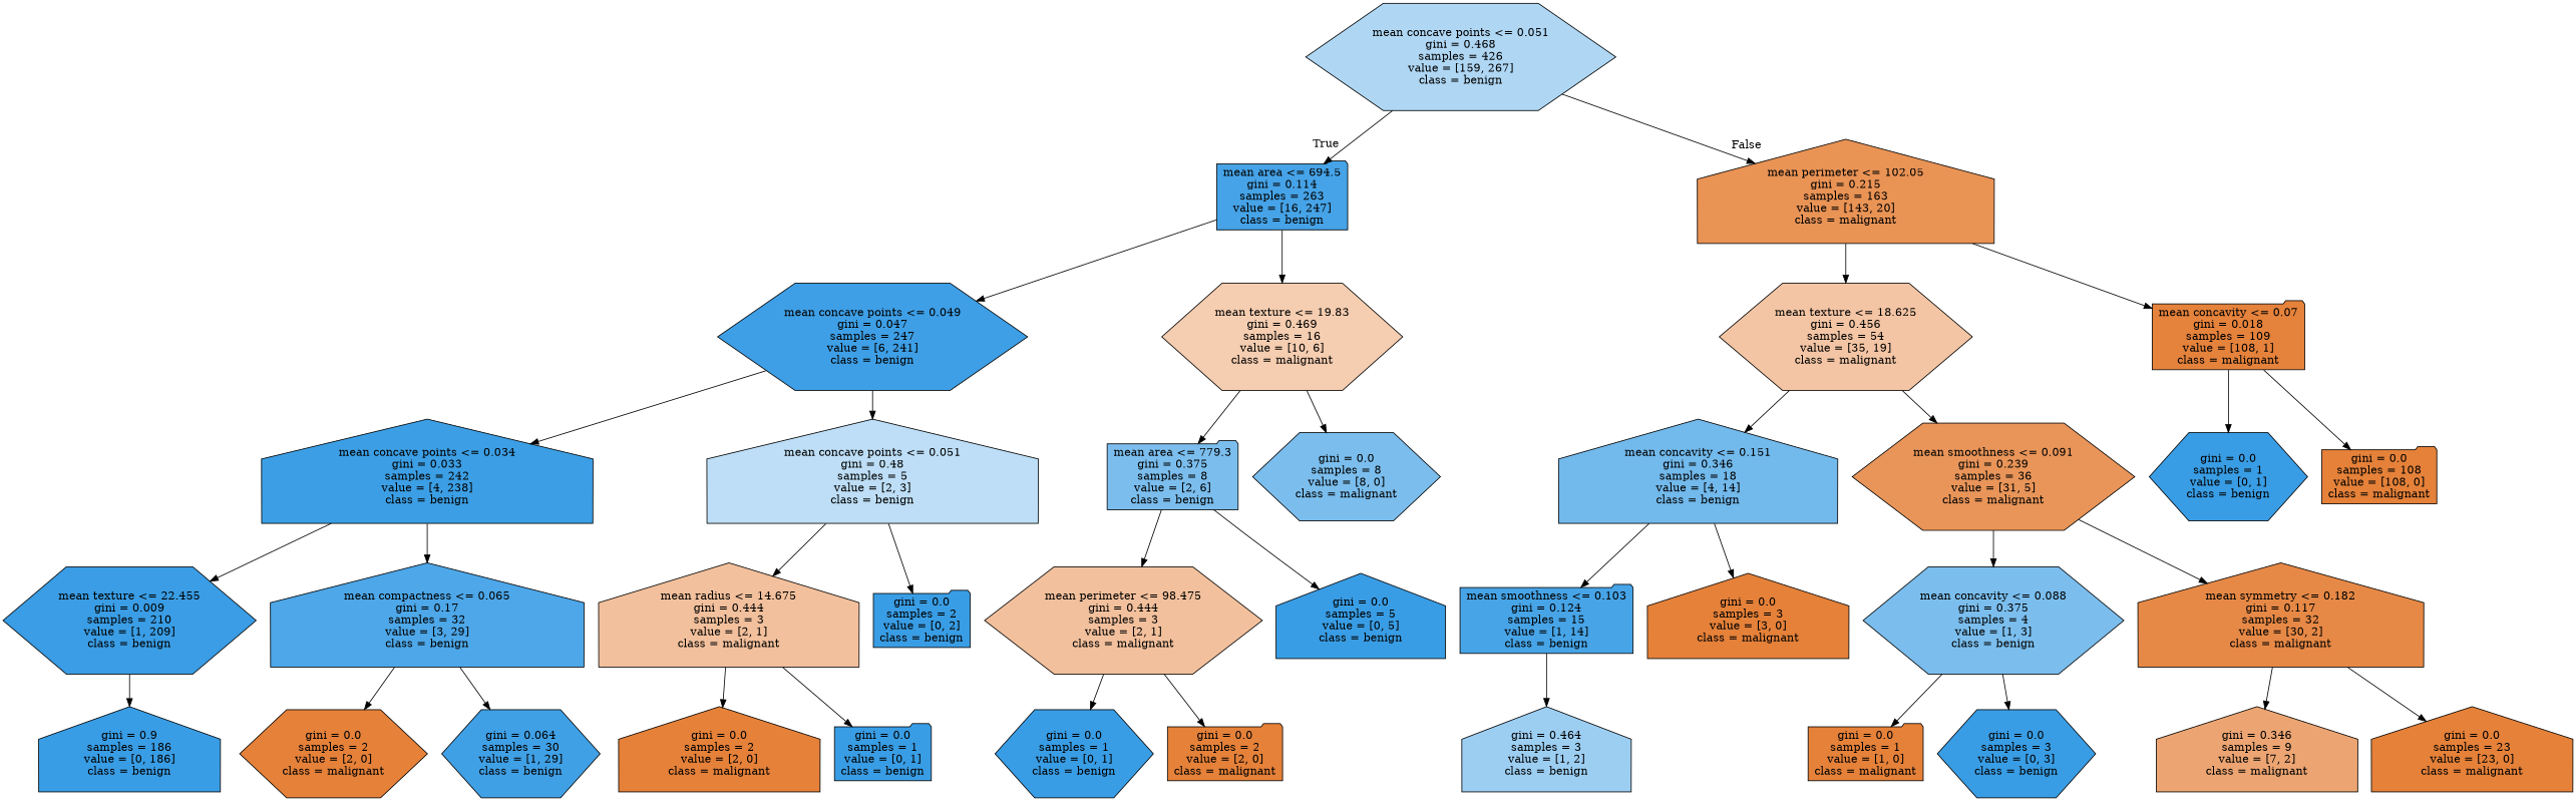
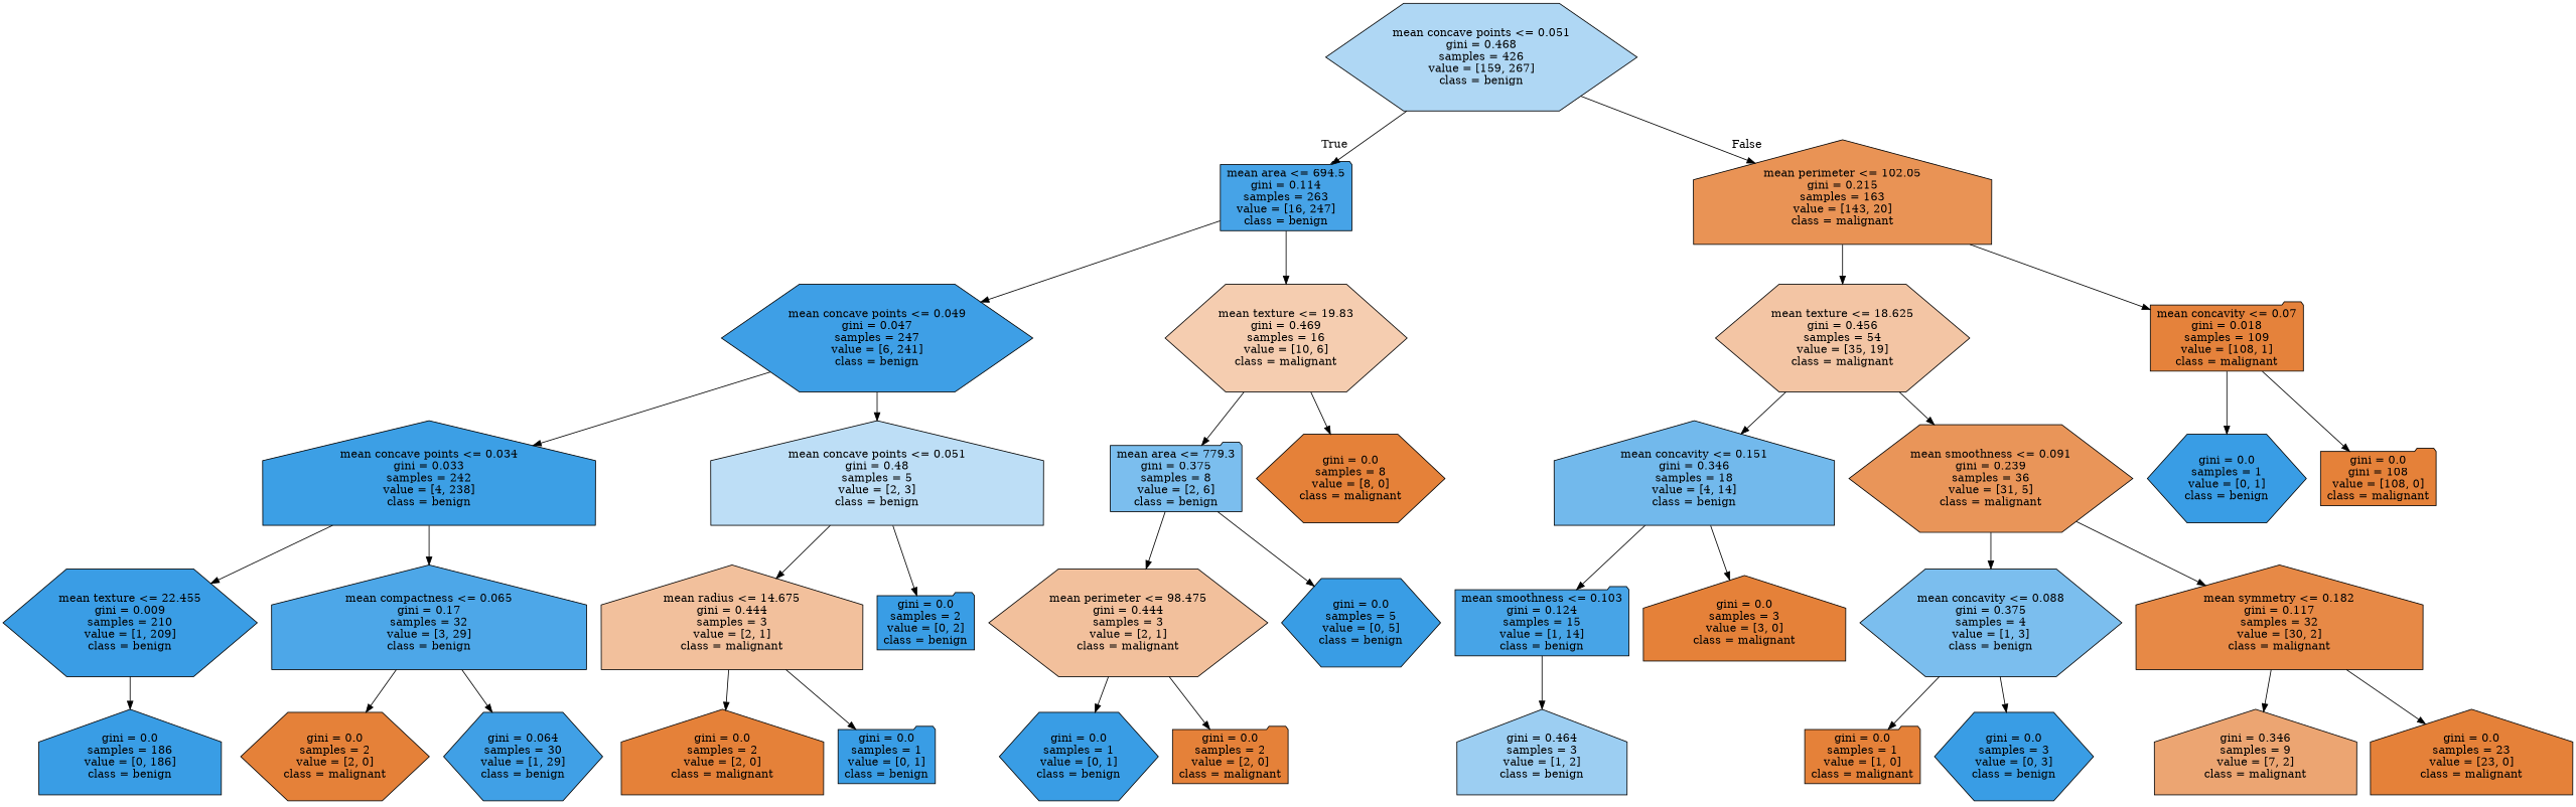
  digraph {
    node [color=black fillcolor="#e58139" shape=hexagon style=filled]
    n1 [fillcolor="#afd7f4" label="mean concave points <= 0.051\ngini = 0.468\nsamples = 426\nvalue = [159, 267]\nclass = benign"]
    n2 [fillcolor="#46a3e7" label="mean area <= 694.5\ngini = 0.114\nsamples = 263\nvalue = [16, 247]\nclass = benign" shape=folder]
    n3 [fillcolor="#e99355" label="mean perimeter <= 102.05\ngini = 0.215\nsamples = 163\nvalue = [143, 20]\nclass = malignant" shape=house]
    n4 [fillcolor="#3e9fe6" label="mean concave points <= 0.049\ngini = 0.047\nsamples = 247\nvalue = [6, 241]\nclass = benign"]
    n5 [fillcolor="#f5cdb0" label="mean texture <= 19.83\ngini = 0.469\nsamples = 16\nvalue = [10, 6]\nclass = malignant"]
    n6 [fillcolor="#f3c5a4" label="mean texture <= 18.625\ngini = 0.456\nsamples = 54\nvalue = [35, 19]\nclass = malignant"]
    n7 [fillcolor="#e5823b" label="mean concavity <= 0.07\ngini = 0.018\nsamples = 109\nvalue = [108, 1]\nclass = malignant" shape=folder]
    n8 [fillcolor="#3c9fe5" label="mean concave points <= 0.034\ngini = 0.033\nsamples = 242\nvalue = [4, 238]\nclass = benign" shape=house]
    n9 [fillcolor="#bddef6" label="mean concave points <= 0.051\ngini = 0.48\nsamples = 5\nvalue = [2, 3]\nclass = benign" shape=house]
    n10 [fillcolor="#7bbeee" label="mean area <= 779.3\ngini = 0.375\nsamples = 8\nvalue = [2, 6]\nclass = benign" shape=folder]
-   n11 [fillcolor="#7bbeee" label="gini = 0.0\nsamples = 8\nvalue = [8, 0]\nclass = malignant"]
+   n11 [label="gini = 0.0\nsamples = 8\nvalue = [8, 0]\nclass = malignant"]
    n12 [fillcolor="#3a9de5" label="mean texture <= 22.455\ngini = 0.009\nsamples = 210\nvalue = [1, 209]\nclass = benign"]
    n13 [fillcolor="#4da7e8" label="mean compactness <= 0.065\ngini = 0.17\nsamples = 32\nvalue = [3, 29]\nclass = benign" shape=house]
    n14 [fillcolor="#f2c09c" label="mean radius <= 14.675\ngini = 0.444\nsamples = 3\nvalue = [2, 1]\nclass = malignant" shape=house]
    n15 [fillcolor="#399de5" label="gini = 0.0\nsamples = 2\nvalue = [0, 2]\nclass = benign" shape=folder]
-   n16 [fillcolor="#399de5" label="gini = 0.9\nsamples = 186\nvalue = [0, 186]\nclass = benign" shape=house]
+   n16 [fillcolor="#399de5" label="gini = 0.0\nsamples = 186\nvalue = [0, 186]\nclass = benign" shape=house]
    n17 [label="gini = 0.0\nsamples = 2\nvalue = [2, 0]\nclass = malignant"]
    n18 [fillcolor="#40a0e6" label="gini = 0.064\nsamples = 30\nvalue = [1, 29]\nclass = benign"]
    n19 [label="gini = 0.0\nsamples = 2\nvalue = [2, 0]\nclass = malignant" shape=house]
    n20 [fillcolor="#399de5" label="gini = 0.0\nsamples = 1\nvalue = [0, 1]\nclass = benign" shape=folder]
    n21 [fillcolor="#f2c09c" label="mean perimeter <= 98.475\ngini = 0.444\nsamples = 3\nvalue = [2, 1]\nclass = malignant"]
-   n22 [fillcolor="#399de5" label="gini = 0.0\nsamples = 5\nvalue = [0, 5]\nclass = benign" shape=house]
+   n22 [fillcolor="#399de5" label="gini = 0.0\nsamples = 5\nvalue = [0, 5]\nclass = benign"]
    n23 [fillcolor="#399de5" label="gini = 0.0\nsamples = 1\nvalue = [0, 1]\nclass = benign"]
    n24 [label="gini = 0.0\nsamples = 2\nvalue = [2, 0]\nclass = malignant" shape=folder]
    n25 [fillcolor="#72b9ec" label="mean concavity <= 0.151\ngini = 0.346\nsamples = 18\nvalue = [4, 14]\nclass = benign" shape=house]
    n26 [fillcolor="#e99559" label="mean smoothness <= 0.091\ngini = 0.239\nsamples = 36\nvalue = [31, 5]\nclass = malignant"]
    n27 [fillcolor="#399de5" label="gini = 0.0\nsamples = 1\nvalue = [0, 1]\nclass = benign"]
-   n28 [label="gini = 0.0\nsamples = 108\nvalue = [108, 0]\nclass = malignant" shape=folder]
+   n28 [label="gini = 0.0\ngini = 108\nvalue = [108, 0]\nclass = malignant" shape=folder]
    n29 [fillcolor="#47a4e7" label="mean smoothness <= 0.103\ngini = 0.124\nsamples = 15\nvalue = [1, 14]\nclass = benign" shape=folder]
    n30 [label="gini = 0.0\nsamples = 3\nvalue = [3, 0]\nclass = malignant" shape=house]
    n31 [fillcolor="#7bbeee" label="mean concavity <= 0.088\ngini = 0.375\nsamples = 4\nvalue = [1, 3]\nclass = benign"]
    n32 [fillcolor="#e78946" label="mean symmetry <= 0.182\ngini = 0.117\nsamples = 32\nvalue = [30, 2]\nclass = malignant" shape=house]
    n33 [fillcolor="#9ccef2" label="gini = 0.464\nsamples = 3\nvalue = [1, 2]\nclass = benign" shape=house]
    n34 [label="gini = 0.0\nsamples = 1\nvalue = [1, 0]\nclass = malignant" shape=folder]
    n35 [fillcolor="#399de5" label="gini = 0.0\nsamples = 3\nvalue = [0, 3]\nclass = benign"]
    n36 [fillcolor="#eca572" label="gini = 0.346\nsamples = 9\nvalue = [7, 2]\nclass = malignant" shape=house]
    n37 [label="gini = 0.0\nsamples = 23\nvalue = [23, 0]\nclass = malignant" shape=house]
    n1 -> n2 [headlabel=True labelangle=45 labeldistance=2.5]
    n1 -> n3 [headlabel=False labelangle=-45 labeldistance=2.5]
    n2 -> n4
    n2 -> n5
    n3 -> n6
    n3 -> n7
    n4 -> n8
    n4 -> n9
    n5 -> n10
    n5 -> n11
    n6 -> n25
    n6 -> n26
    n7 -> n27
    n7 -> n28
    n8 -> n12
    n8 -> n13
    n9 -> n14
    n9 -> n15
    n10 -> n21
    n10 -> n22
    n12 -> n16
    n13 -> n17
    n13 -> n18
    n14 -> n19
    n14 -> n20
    n21 -> n23
    n21 -> n24
    n25 -> n29
    n25 -> n30
    n26 -> n31
    n26 -> n32
    n29 -> n33
    n31 -> n34
    n31 -> n35
    n32 -> n36
    n32 -> n37
  }
